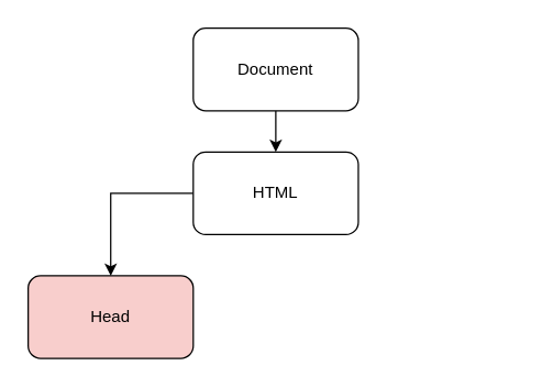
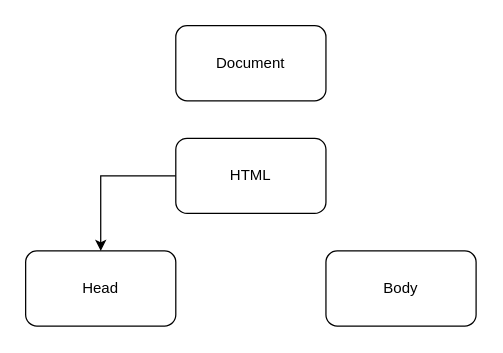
  <mxCell id="0" />
  <mxCell id="1" parent="0" />
- <mxCell id="2" style="edgeStyle=orthogonalEdgeStyle;rounded=0;orthogonalLoop=1;jettySize=auto;html=1;" edge="1" parent="1" source="3" target="5"><mxGeometry relative="1" as="geometry" /></mxCell>
  <mxCell id="3" value="Document" style="rounded=1;whiteSpace=wrap;html=1;" vertex="1" parent="1"><mxGeometry x="140" y="20" width="120" height="60" as="geometry" /></mxCell>
  <mxCell id="4" style="edgeStyle=orthogonalEdgeStyle;rounded=0;orthogonalLoop=1;jettySize=auto;html=1;exitX=0;exitY=0.5;exitDx=0;exitDy=0;" edge="1" parent="1" source="5" target="6"><mxGeometry relative="1" as="geometry" /></mxCell>
  <mxCell id="5" value="HTML" style="rounded=1;whiteSpace=wrap;html=1;" vertex="1" parent="1"><mxGeometry x="140" y="110" width="120" height="60" as="geometry" /></mxCell>
- <mxCell id="6" value="Head" style="rounded=1;whiteSpace=wrap;html=1;fillColor=#f8cecc;" vertex="1" parent="1"><mxGeometry x="20" y="200" width="120" height="60" as="geometry" /></mxCell>
+ <mxCell id="6" value="Head" style="rounded=1;whiteSpace=wrap;html=1;" vertex="1" parent="1"><mxGeometry x="20" y="200" width="120" height="60" as="geometry" /></mxCell>
+ <mxCell id="7" value="Body" style="rounded=1;whiteSpace=wrap;html=1;" vertex="1" parent="1"><mxGeometry x="260" y="200" width="120" height="60" as="geometry" /></mxCell>
